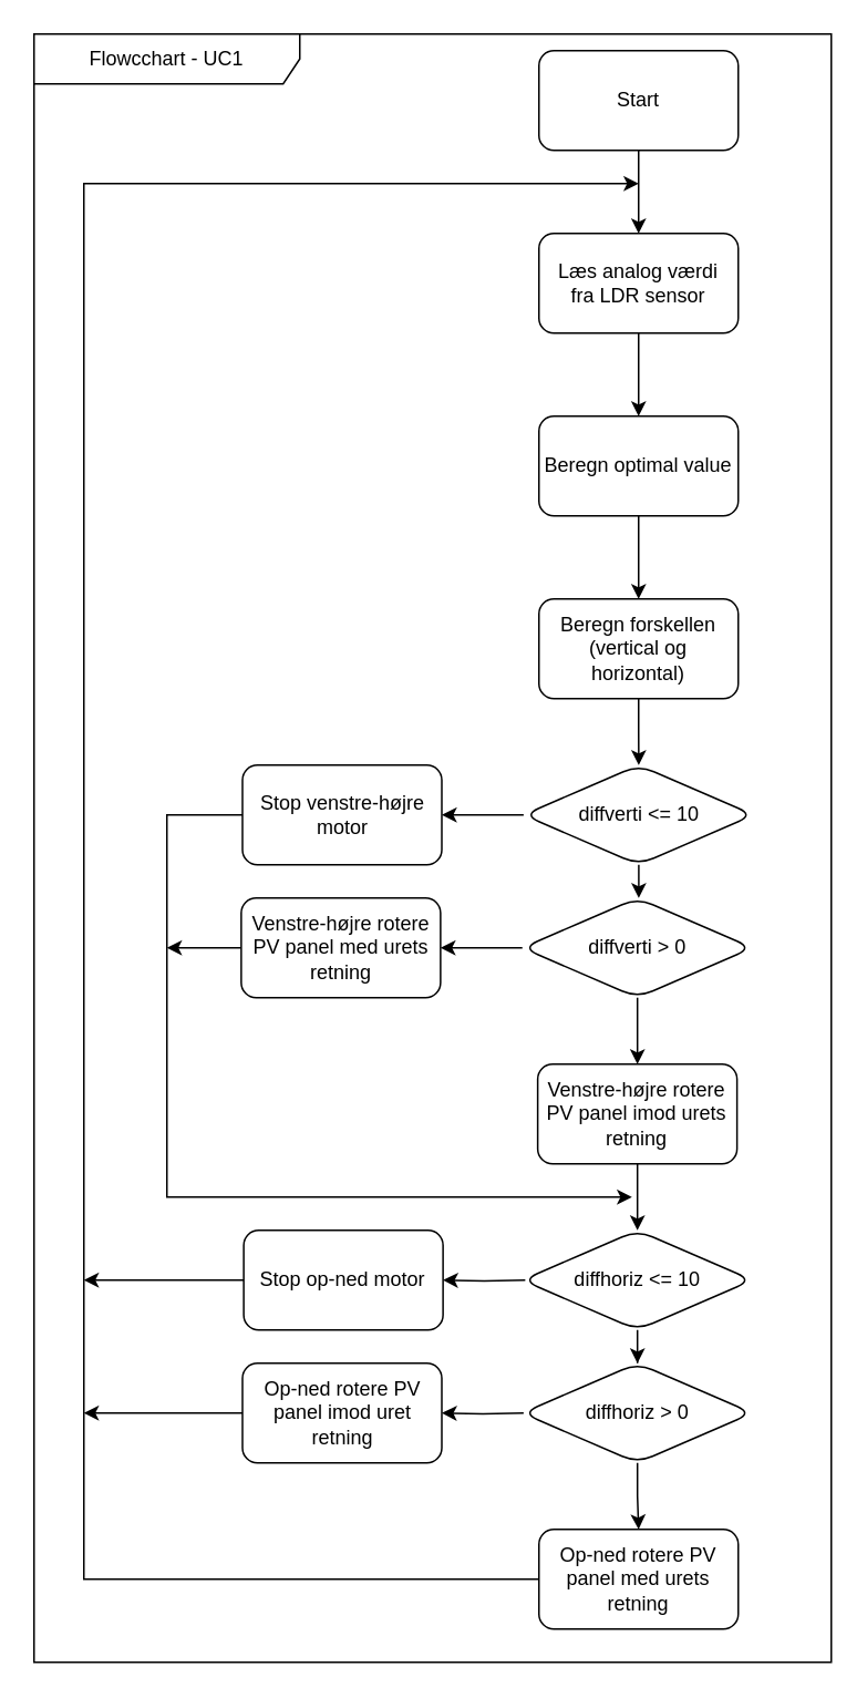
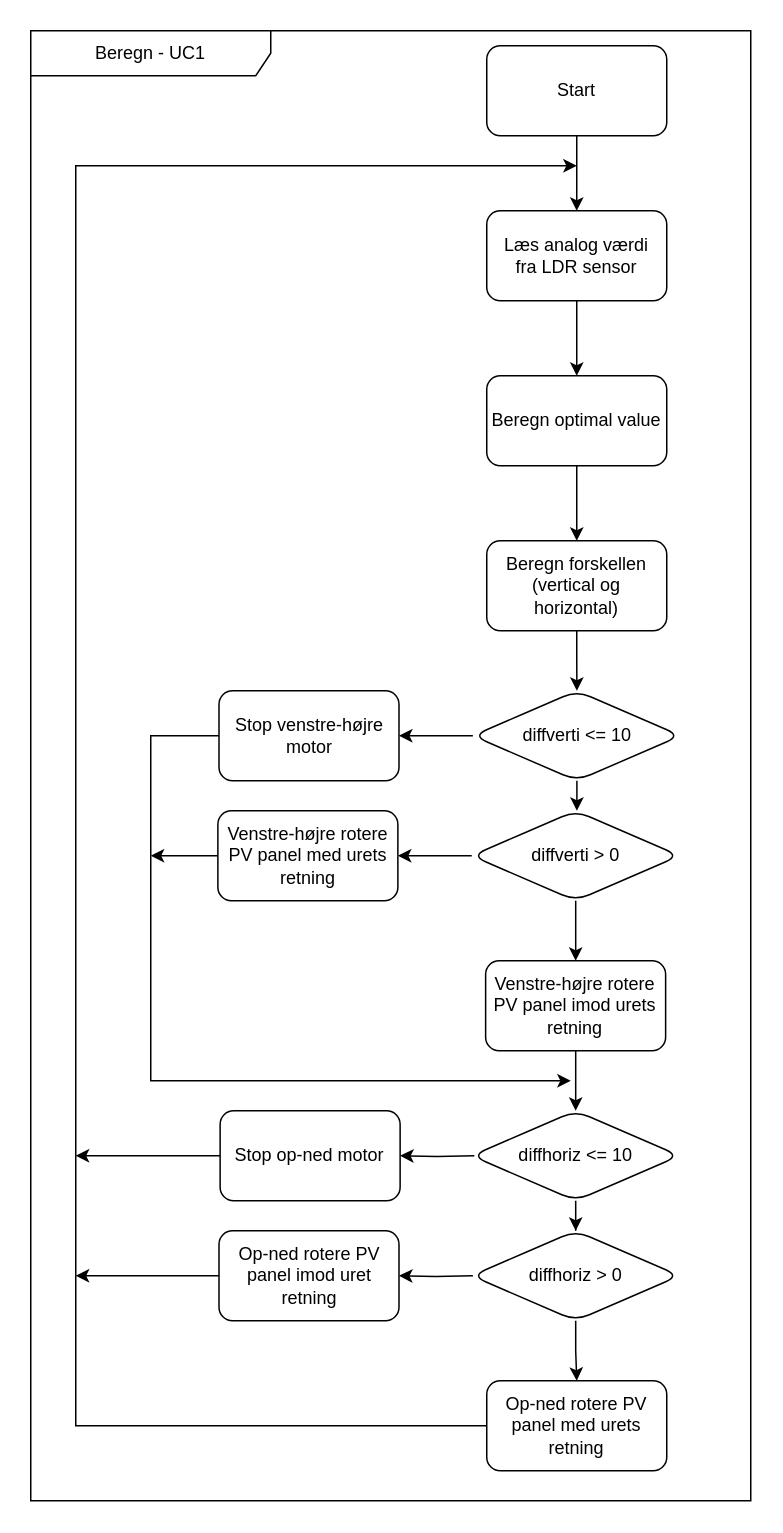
  <mxCell id="0" />
  <mxCell id="1" parent="0" />
  <mxCell id="2" value="" style="edgeStyle=orthogonalEdgeStyle;rounded=0;orthogonalLoop=1;jettySize=auto;html=1;" edge="1" parent="1" source="3" target="5"><mxGeometry relative="1" as="geometry" /></mxCell>
  <mxCell id="3" value="Start" style="rounded=1;whiteSpace=wrap;html=1;" vertex="1" parent="1"><mxGeometry x="324" y="30" width="120" height="60" as="geometry" /></mxCell>
  <mxCell id="4" value="" style="edgeStyle=orthogonalEdgeStyle;rounded=0;orthogonalLoop=1;jettySize=auto;html=1;" edge="1" parent="1" source="5" target="7"><mxGeometry relative="1" as="geometry" /></mxCell>
  <mxCell id="5" value="Læs analog værdi&lt;div&gt;fra LDR sensor&lt;/div&gt;" style="whiteSpace=wrap;html=1;rounded=1;" vertex="1" parent="1"><mxGeometry x="324" y="140" width="120" height="60" as="geometry" /></mxCell>
  <mxCell id="6" value="" style="edgeStyle=orthogonalEdgeStyle;rounded=0;orthogonalLoop=1;jettySize=auto;html=1;" edge="1" parent="1" source="7" target="9"><mxGeometry relative="1" as="geometry" /></mxCell>
  <mxCell id="7" value="Beregn optimal value" style="whiteSpace=wrap;html=1;rounded=1;" vertex="1" parent="1"><mxGeometry x="324" y="250" width="120" height="60" as="geometry" /></mxCell>
  <mxCell id="8" value="" style="edgeStyle=orthogonalEdgeStyle;rounded=0;orthogonalLoop=1;jettySize=auto;html=1;" edge="1" parent="1" source="9" target="12"><mxGeometry relative="1" as="geometry" /></mxCell>
  <mxCell id="9" value="Beregn forskellen&lt;div&gt;(vertical og horizontal)&lt;/div&gt;" style="whiteSpace=wrap;html=1;rounded=1;" vertex="1" parent="1"><mxGeometry x="324" y="360" width="120" height="60" as="geometry" /></mxCell>
  <mxCell id="10" value="" style="edgeStyle=orthogonalEdgeStyle;rounded=0;orthogonalLoop=1;jettySize=auto;html=1;" edge="1" parent="1" source="12" target="15"><mxGeometry relative="1" as="geometry" /></mxCell>
  <mxCell id="11" value="" style="edgeStyle=orthogonalEdgeStyle;rounded=0;orthogonalLoop=1;jettySize=auto;html=1;" edge="1" parent="1" source="12" target="17"><mxGeometry relative="1" as="geometry" /></mxCell>
  <mxCell id="12" value="diffverti &amp;lt;= 10" style="rhombus;whiteSpace=wrap;html=1;rounded=1;" vertex="1" parent="1"><mxGeometry x="314.75" y="460" width="138.5" height="60" as="geometry" /></mxCell>
  <mxCell id="13" value="" style="edgeStyle=orthogonalEdgeStyle;rounded=0;orthogonalLoop=1;jettySize=auto;html=1;" edge="1" parent="1" source="15" target="19"><mxGeometry relative="1" as="geometry" /></mxCell>
  <mxCell id="14" value="" style="edgeStyle=orthogonalEdgeStyle;rounded=0;orthogonalLoop=1;jettySize=auto;html=1;" edge="1" parent="1" source="15" target="21"><mxGeometry relative="1" as="geometry" /></mxCell>
  <mxCell id="15" value="diffverti &amp;gt; 0" style="rhombus;whiteSpace=wrap;html=1;rounded=1;" vertex="1" parent="1"><mxGeometry x="314" y="540" width="138.5" height="60" as="geometry" /></mxCell>
  <mxCell id="16" style="edgeStyle=orthogonalEdgeStyle;rounded=0;orthogonalLoop=1;jettySize=auto;html=1;" edge="1" parent="1" source="17"><mxGeometry relative="1" as="geometry"><mxPoint x="380" y="720" as="targetPoint" /><Array as="points"><mxPoint x="100" y="490" /><mxPoint x="100" y="720" /></Array></mxGeometry></mxCell>
  <mxCell id="17" value="Stop venstre-højre motor" style="whiteSpace=wrap;html=1;rounded=1;" vertex="1" parent="1"><mxGeometry x="145.5" y="460" width="120" height="60" as="geometry" /></mxCell>
  <mxCell id="18" style="edgeStyle=orthogonalEdgeStyle;rounded=0;orthogonalLoop=1;jettySize=auto;html=1;" edge="1" parent="1" source="19"><mxGeometry relative="1" as="geometry"><mxPoint x="100" y="570" as="targetPoint" /></mxGeometry></mxCell>
  <mxCell id="19" value="Venstre-højre rotere PV panel med urets retning" style="whiteSpace=wrap;html=1;rounded=1;" vertex="1" parent="1"><mxGeometry x="144.75" y="540" width="120" height="60" as="geometry" /></mxCell>
  <mxCell id="20" value="" style="edgeStyle=orthogonalEdgeStyle;rounded=0;orthogonalLoop=1;jettySize=auto;html=1;" edge="1" parent="1" source="21" target="23"><mxGeometry relative="1" as="geometry" /></mxCell>
  <mxCell id="21" value="Venstre-højre rotere PV panel imod urets retning" style="whiteSpace=wrap;html=1;rounded=1;" vertex="1" parent="1"><mxGeometry x="323.25" y="640" width="120" height="60" as="geometry" /></mxCell>
  <mxCell id="22" value="" style="edgeStyle=orthogonalEdgeStyle;rounded=0;orthogonalLoop=1;jettySize=auto;html=1;" edge="1" parent="1" source="23" target="25"><mxGeometry relative="1" as="geometry" /></mxCell>
  <mxCell id="23" value="diffhoriz &amp;lt;= 10" style="rhombus;whiteSpace=wrap;html=1;rounded=1;" vertex="1" parent="1"><mxGeometry x="314" y="740" width="138.5" height="60" as="geometry" /></mxCell>
  <mxCell id="24" value="" style="edgeStyle=orthogonalEdgeStyle;rounded=0;orthogonalLoop=1;jettySize=auto;html=1;" edge="1" parent="1" source="25" target="33"><mxGeometry relative="1" as="geometry" /></mxCell>
  <mxCell id="25" value="diffhoriz &amp;gt; 0" style="rhombus;whiteSpace=wrap;html=1;rounded=1;" vertex="1" parent="1"><mxGeometry x="314" y="820" width="138.5" height="60" as="geometry" /></mxCell>
  <mxCell id="26" value="" style="edgeStyle=orthogonalEdgeStyle;rounded=0;orthogonalLoop=1;jettySize=auto;html=1;" edge="1" parent="1" target="29"><mxGeometry relative="1" as="geometry"><mxPoint x="315.75" y="770" as="sourcePoint" /></mxGeometry></mxCell>
  <mxCell id="27" value="" style="edgeStyle=orthogonalEdgeStyle;rounded=0;orthogonalLoop=1;jettySize=auto;html=1;" edge="1" parent="1" target="31"><mxGeometry relative="1" as="geometry"><mxPoint x="314.75" y="850" as="sourcePoint" /></mxGeometry></mxCell>
  <mxCell id="28" style="edgeStyle=orthogonalEdgeStyle;rounded=0;orthogonalLoop=1;jettySize=auto;html=1;" edge="1" parent="1" source="29"><mxGeometry relative="1" as="geometry"><mxPoint x="50" y="770" as="targetPoint" /></mxGeometry></mxCell>
  <mxCell id="29" value="Stop op-ned motor" style="whiteSpace=wrap;html=1;rounded=1;" vertex="1" parent="1"><mxGeometry x="146.25" y="740" width="120" height="60" as="geometry" /></mxCell>
  <mxCell id="30" style="edgeStyle=orthogonalEdgeStyle;rounded=0;orthogonalLoop=1;jettySize=auto;html=1;" edge="1" parent="1" source="31"><mxGeometry relative="1" as="geometry"><mxPoint x="50" y="850" as="targetPoint" /></mxGeometry></mxCell>
  <mxCell id="31" value="Op-ned rotere PV panel imod uret retning" style="whiteSpace=wrap;html=1;rounded=1;" vertex="1" parent="1"><mxGeometry x="145.5" y="820" width="120" height="60" as="geometry" /></mxCell>
  <mxCell id="32" style="edgeStyle=orthogonalEdgeStyle;rounded=0;orthogonalLoop=1;jettySize=auto;html=1;" edge="1" parent="1" source="33"><mxGeometry relative="1" as="geometry"><mxPoint x="384" y="110" as="targetPoint" /><Array as="points"><mxPoint x="50" y="950" /><mxPoint x="50" y="110" /></Array></mxGeometry></mxCell>
  <mxCell id="33" value="Op-ned rotere PV panel med urets retning" style="whiteSpace=wrap;html=1;rounded=1;" vertex="1" parent="1"><mxGeometry x="324" y="920" width="120" height="60" as="geometry" /></mxCell>
- <mxCell id="34" value="Flowcchart - UC1" style="shape=umlFrame;whiteSpace=wrap;html=1;pointerEvents=0;recursiveResize=0;container=1;collapsible=0;width=160;" vertex="1" parent="1"><mxGeometry x="20" y="20" width="480" height="980" as="geometry" /></mxCell>
+ <mxCell id="34" value="Beregn - UC1" style="shape=umlFrame;whiteSpace=wrap;html=1;pointerEvents=0;recursiveResize=0;container=1;collapsible=0;width=160;" vertex="1" parent="1"><mxGeometry x="20" y="20" width="480" height="980" as="geometry" /></mxCell>
